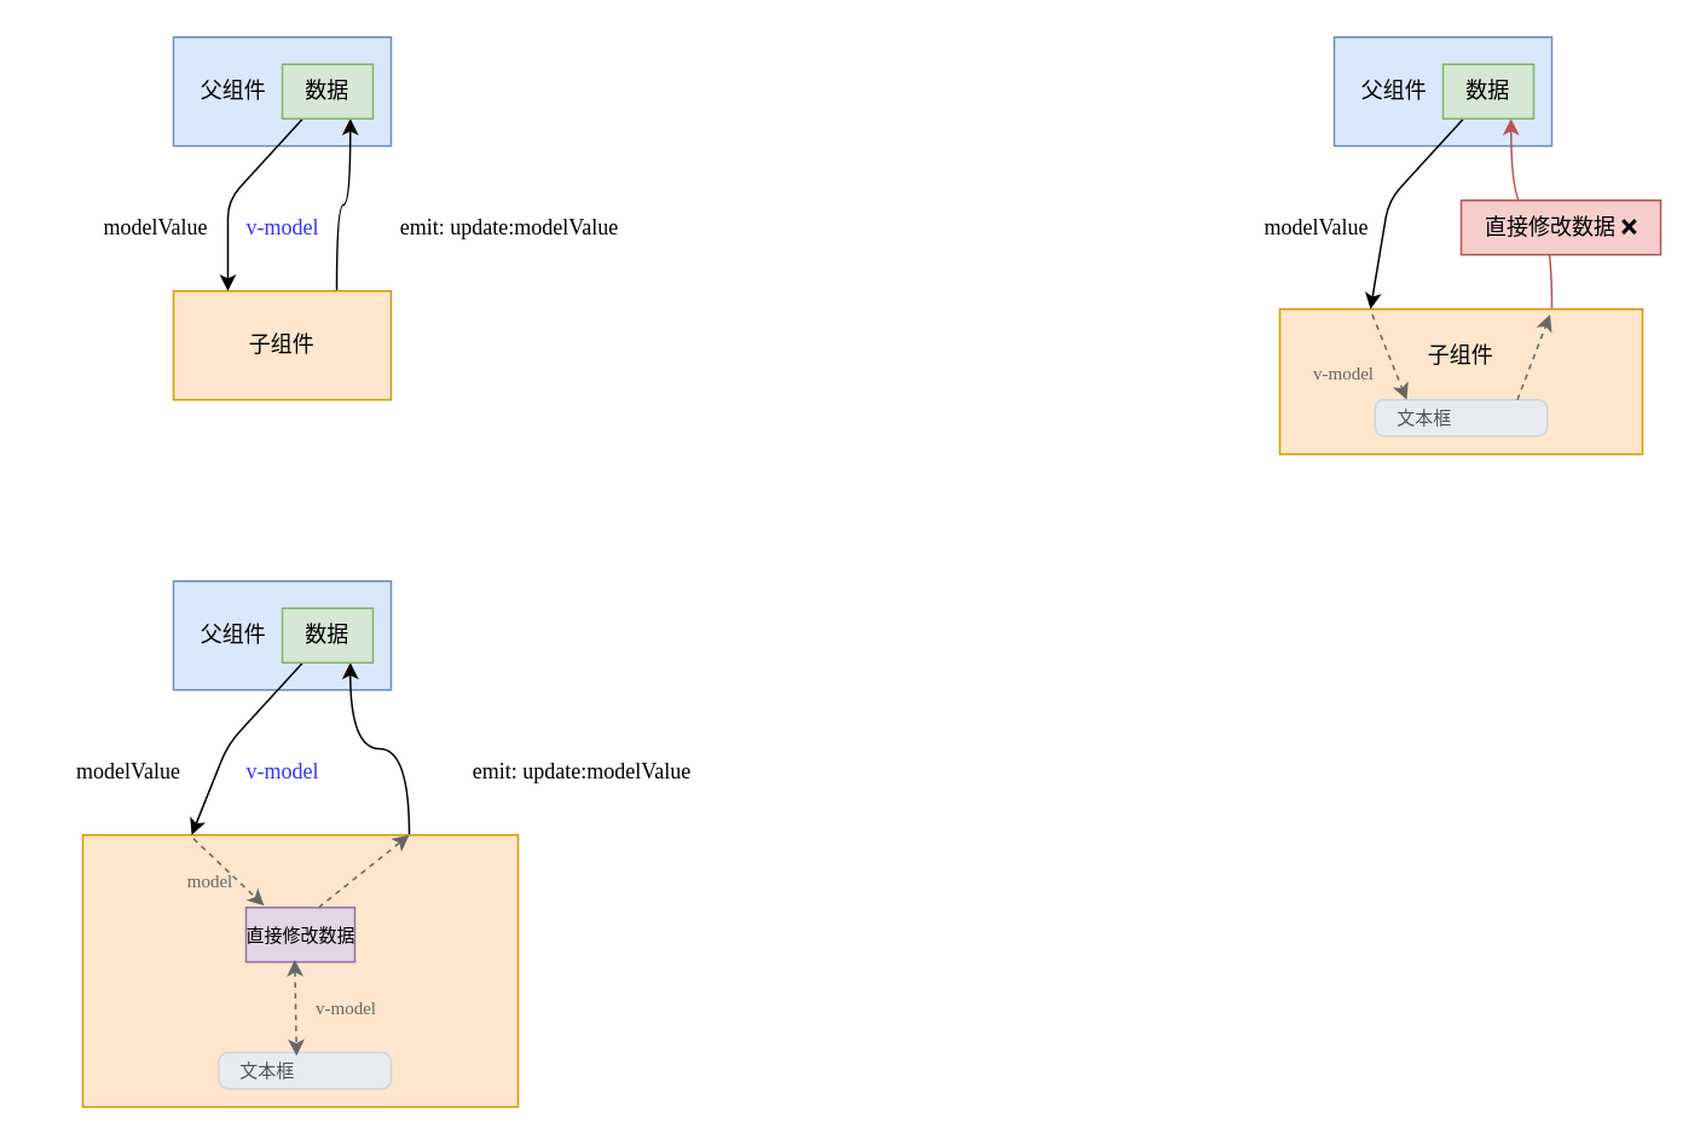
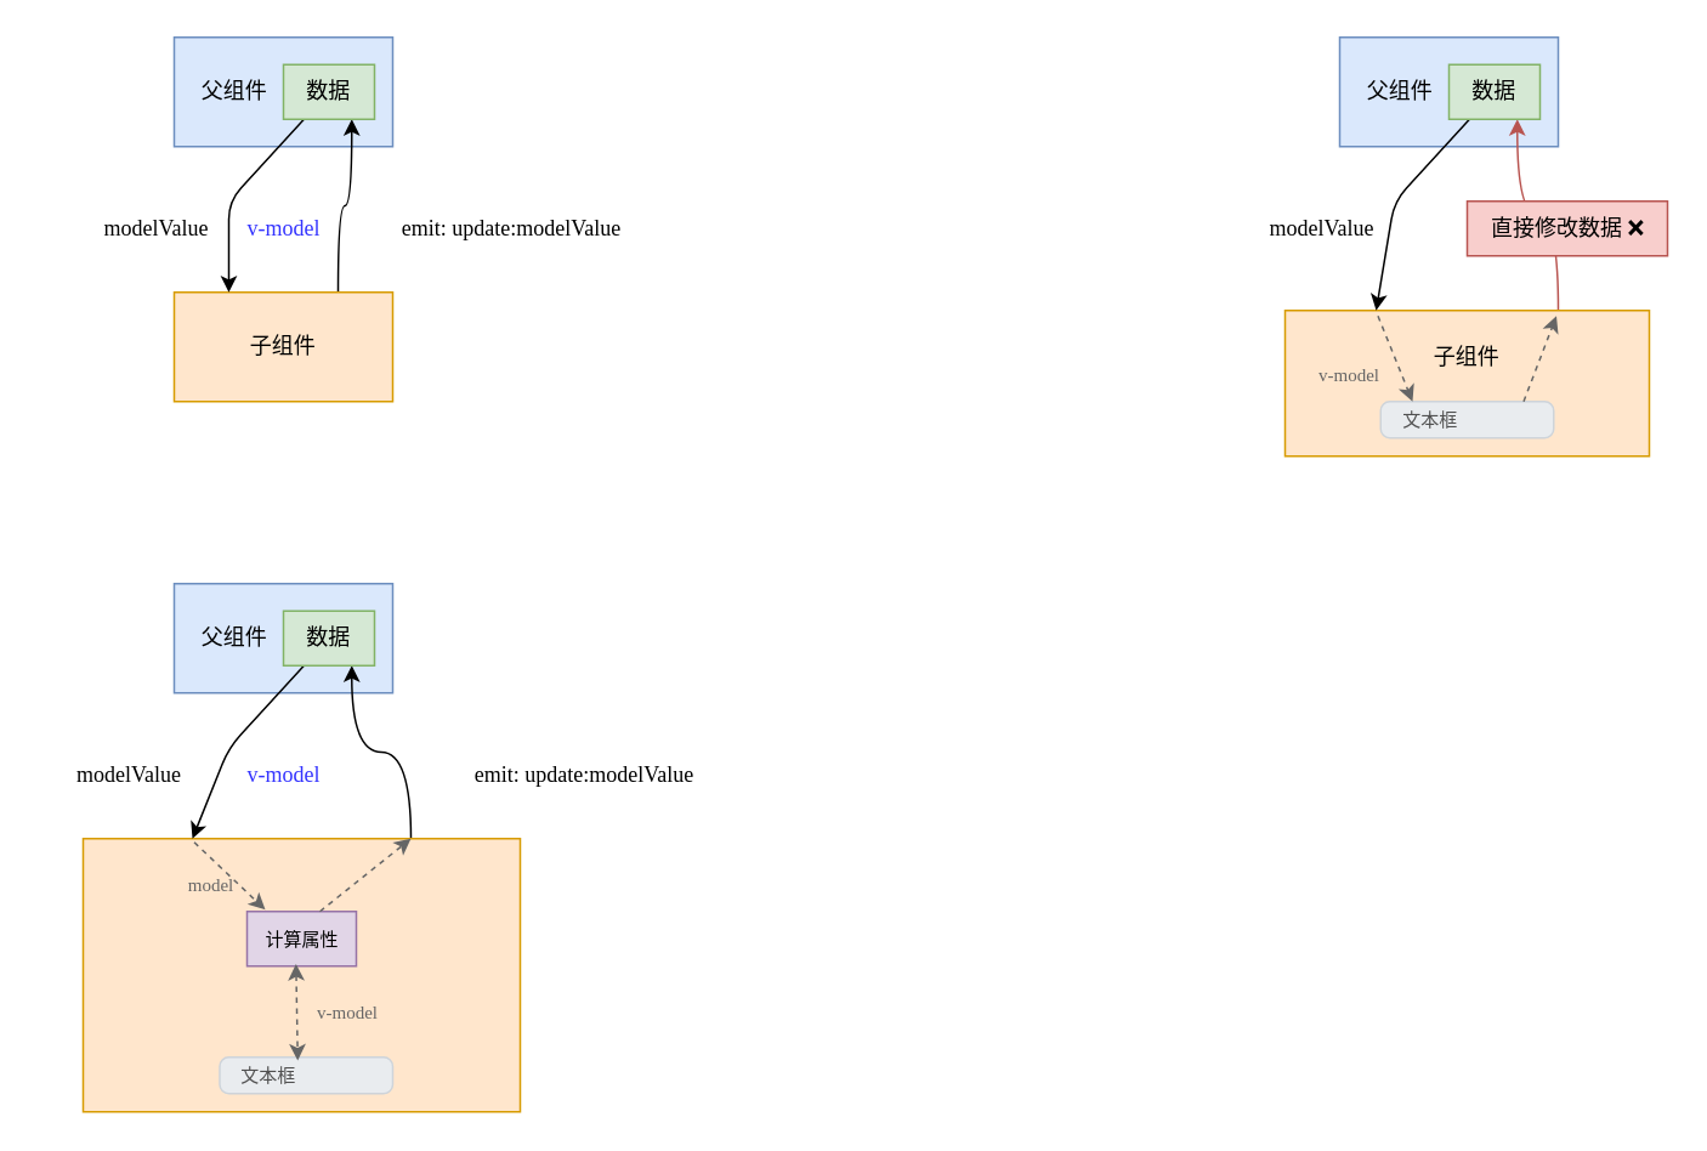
  <mxCell id="0" />
  <mxCell id="1" parent="0" />
  <mxCell id="2" value="父组件&amp;nbsp; &amp;nbsp; &amp;nbsp; &amp;nbsp; &amp;nbsp; &amp;nbsp; &amp;nbsp; &amp;nbsp;&amp;nbsp;" style="rounded=0;whiteSpace=wrap;html=1;fillColor=#dae8fc;strokeColor=#6c8ebf;" vertex="1" parent="1"><mxGeometry x="95" y="20" width="120" height="60" as="geometry" /></mxCell>
  <mxCell id="3" style="edgeStyle=orthogonalEdgeStyle;curved=1;html=1;exitX=0.75;exitY=0;exitDx=0;exitDy=0;entryX=0.75;entryY=1;entryDx=0;entryDy=0;" edge="1" parent="1" source="4" target="6"><mxGeometry relative="1" as="geometry" /></mxCell>
  <mxCell id="4" value="子组件" style="rounded=0;whiteSpace=wrap;html=1;fillColor=#ffe6cc;strokeColor=#d79b00;" vertex="1" parent="1"><mxGeometry x="95" y="160" width="120" height="60" as="geometry" /></mxCell>
  <mxCell id="5" style="edgeStyle=none;html=1;entryX=0.25;entryY=0;entryDx=0;entryDy=0;" edge="1" parent="1" source="6" target="4"><mxGeometry relative="1" as="geometry"><Array as="points"><mxPoint x="125" y="110" /></Array></mxGeometry></mxCell>
  <mxCell id="6" value="数据" style="rounded=0;whiteSpace=wrap;html=1;fillColor=#d5e8d4;strokeColor=#82b366;" vertex="1" parent="1"><mxGeometry x="155" y="35" width="50" height="30" as="geometry" /></mxCell>
  <mxCell id="7" value="modelValue" style="text;html=1;align=center;verticalAlign=middle;resizable=0;points=[];autosize=1;strokeColor=none;fillColor=none;fontFamily=Roboto Mono;" vertex="1" parent="1"><mxGeometry x="35" y="110" width="100" height="30" as="geometry" /></mxCell>
  <mxCell id="8" value="emit: update:modelValue" style="text;html=1;align=center;verticalAlign=middle;resizable=0;points=[];autosize=1;strokeColor=none;fillColor=none;fontFamily=Roboto Mono;" vertex="1" parent="1"><mxGeometry x="185" y="110" width="190" height="30" as="geometry" /></mxCell>
  <mxCell id="9" value="v-model" style="text;html=1;align=center;verticalAlign=middle;resizable=0;points=[];autosize=1;strokeColor=none;fillColor=none;fontSize=12;fontFamily=Roboto Mono;fontColor=#3333FF;" vertex="1" parent="1"><mxGeometry x="120" y="110" width="70" height="30" as="geometry" /></mxCell>
  <mxCell id="10" value="父组件&amp;nbsp; &amp;nbsp; &amp;nbsp; &amp;nbsp; &amp;nbsp; &amp;nbsp; &amp;nbsp; &amp;nbsp;&amp;nbsp;" style="rounded=0;whiteSpace=wrap;html=1;fillColor=#dae8fc;strokeColor=#6c8ebf;" vertex="1" parent="1"><mxGeometry x="735" y="20" width="120" height="60" as="geometry" /></mxCell>
  <mxCell id="11" style="edgeStyle=orthogonalEdgeStyle;curved=1;html=1;exitX=0.75;exitY=0;exitDx=0;exitDy=0;entryX=0.75;entryY=1;entryDx=0;entryDy=0;fontFamily=Roboto Mono;fontSize=12;fontColor=#3333FF;fillColor=#f8cecc;strokeColor=#b85450;" edge="1" parent="1" source="13" target="15"><mxGeometry relative="1" as="geometry" /></mxCell>
  <mxCell id="12" style="html=1;exitX=0.25;exitY=0;exitDx=0;exitDy=0;entryX=0.165;entryY=-0.237;entryDx=0;entryDy=0;entryPerimeter=0;fontFamily=Roboto Mono;fontSize=10;fontColor=#3333FF;" edge="1" parent="1" source="13" target="18"><mxGeometry relative="1" as="geometry" /></mxCell>
  <mxCell id="13" value="子组件&lt;br&gt;&lt;br&gt;&lt;br&gt;" style="rounded=0;whiteSpace=wrap;html=1;fillColor=#ffe6cc;strokeColor=#d79b00;" vertex="1" parent="1"><mxGeometry x="705" y="170" width="200" height="80" as="geometry" /></mxCell>
  <mxCell id="14" style="edgeStyle=none;html=1;entryX=0.25;entryY=0;entryDx=0;entryDy=0;" edge="1" source="15" target="13" parent="1"><mxGeometry relative="1" as="geometry"><Array as="points"><mxPoint x="765" y="110" /></Array></mxGeometry></mxCell>
  <mxCell id="15" value="数据" style="rounded=0;whiteSpace=wrap;html=1;fillColor=#d5e8d4;strokeColor=#82b366;" vertex="1" parent="1"><mxGeometry x="795" y="35" width="50" height="30" as="geometry" /></mxCell>
  <mxCell id="16" value="modelValue" style="text;html=1;align=center;verticalAlign=middle;resizable=0;points=[];autosize=1;strokeColor=none;fillColor=none;fontFamily=Roboto Mono;" vertex="1" parent="1"><mxGeometry x="675" y="110" width="100" height="30" as="geometry" /></mxCell>
  <mxCell id="17" value="直接修改数据 ❌" style="text;html=1;align=center;verticalAlign=middle;resizable=0;points=[];autosize=1;strokeColor=#b85450;fillColor=#f8cecc;fontSize=12;fontFamily=Roboto Mono;" vertex="1" parent="1"><mxGeometry x="805" y="110" width="110" height="30" as="geometry" /></mxCell>
  <mxCell id="18" value="文本框" style="html=1;shadow=0;dashed=0;shape=mxgraph.bootstrap.rrect;rSize=5;strokeColor=#CED4DA;strokeWidth=1;fillColor=#E9ECEF;fontColor=#505050;whiteSpace=wrap;align=left;verticalAlign=middle;spacingLeft=10;fontSize=10;fontFamily=Roboto Mono;" vertex="1" parent="1"><mxGeometry x="757.5" y="220" width="95" height="20" as="geometry" /></mxCell>
  <mxCell id="19" value="" style="endArrow=classic;html=1;fontFamily=Roboto Mono;fontSize=10;fontColor=#3333FF;dashed=1;strokeColor=#666666;" edge="1" parent="1"><mxGeometry width="50" height="50" relative="1" as="geometry"><mxPoint x="756" y="173" as="sourcePoint" /><mxPoint x="775" y="220" as="targetPoint" /></mxGeometry></mxCell>
  <mxCell id="20" value="v-model" style="text;html=1;align=center;verticalAlign=middle;resizable=0;points=[];autosize=1;strokeColor=none;fillColor=none;fontSize=10;fontFamily=Roboto Mono;fontColor=#666666;" vertex="1" parent="1"><mxGeometry x="705" y="190" width="70" height="30" as="geometry" /></mxCell>
  <mxCell id="21" value="" style="endArrow=classic;html=1;dashed=1;strokeColor=#666666;fontFamily=Roboto Mono;fontSize=10;fontColor=#666666;" edge="1" parent="1"><mxGeometry width="50" height="50" relative="1" as="geometry"><mxPoint x="836" y="220" as="sourcePoint" /><mxPoint x="854" y="173" as="targetPoint" /></mxGeometry></mxCell>
  <mxCell id="22" value="父组件&amp;nbsp; &amp;nbsp; &amp;nbsp; &amp;nbsp; &amp;nbsp; &amp;nbsp; &amp;nbsp; &amp;nbsp;&amp;nbsp;" style="rounded=0;whiteSpace=wrap;html=1;fillColor=#dae8fc;strokeColor=#6c8ebf;" vertex="1" parent="1"><mxGeometry x="95" y="320" width="120" height="60" as="geometry" /></mxCell>
  <mxCell id="23" style="edgeStyle=orthogonalEdgeStyle;curved=1;html=1;exitX=0.75;exitY=0;exitDx=0;exitDy=0;entryX=0.75;entryY=1;entryDx=0;entryDy=0;" edge="1" source="24" target="26" parent="1"><mxGeometry relative="1" as="geometry" /></mxCell>
  <mxCell id="24" value="" style="rounded=0;whiteSpace=wrap;html=1;fillColor=#ffe6cc;strokeColor=#d79b00;" vertex="1" parent="1"><mxGeometry x="45" y="460" width="240" height="150" as="geometry" /></mxCell>
  <mxCell id="25" style="edgeStyle=none;html=1;entryX=0.25;entryY=0;entryDx=0;entryDy=0;" edge="1" source="26" target="24" parent="1"><mxGeometry relative="1" as="geometry"><Array as="points"><mxPoint x="125" y="410" /></Array></mxGeometry></mxCell>
  <mxCell id="26" value="数据" style="rounded=0;whiteSpace=wrap;html=1;fillColor=#d5e8d4;strokeColor=#82b366;" vertex="1" parent="1"><mxGeometry x="155" y="335" width="50" height="30" as="geometry" /></mxCell>
  <mxCell id="27" value="modelValue" style="text;html=1;align=center;verticalAlign=middle;resizable=0;points=[];autosize=1;strokeColor=none;fillColor=none;fontFamily=Roboto Mono;" vertex="1" parent="1"><mxGeometry x="20" y="410" width="100" height="30" as="geometry" /></mxCell>
  <mxCell id="28" value="emit: update:modelValue" style="text;html=1;align=center;verticalAlign=middle;resizable=0;points=[];autosize=1;strokeColor=none;fillColor=none;fontFamily=Roboto Mono;" vertex="1" parent="1"><mxGeometry x="225" y="410" width="190" height="30" as="geometry" /></mxCell>
  <mxCell id="29" value="v-model" style="text;html=1;align=center;verticalAlign=middle;resizable=0;points=[];autosize=1;strokeColor=none;fillColor=none;fontSize=12;fontFamily=Roboto Mono;fontColor=#3333FF;" vertex="1" parent="1"><mxGeometry x="120" y="410" width="70" height="30" as="geometry" /></mxCell>
  <mxCell id="30" value="文本框" style="html=1;shadow=0;dashed=0;shape=mxgraph.bootstrap.rrect;rSize=5;strokeColor=#CED4DA;strokeWidth=1;fillColor=#E9ECEF;fontColor=#505050;whiteSpace=wrap;align=left;verticalAlign=middle;spacingLeft=10;fontSize=10;fontFamily=Roboto Mono;" vertex="1" parent="1"><mxGeometry x="120" y="580" width="95" height="20" as="geometry" /></mxCell>
- <mxCell id="31" value="直接修改数据" style="text;html=1;align=center;verticalAlign=middle;resizable=0;points=[];autosize=1;strokeColor=#9673a6;fillColor=#e1d5e7;fontSize=10;fontFamily=Roboto Mono;" vertex="1" parent="1"><mxGeometry x="135" y="500" width="60" height="30" as="geometry" /></mxCell>
+ <mxCell id="31" value="计算属性" style="text;html=1;align=center;verticalAlign=middle;resizable=0;points=[];autosize=1;strokeColor=#9673a6;fillColor=#e1d5e7;fontSize=10;fontFamily=Roboto Mono;" vertex="1" parent="1"><mxGeometry x="135" y="500" width="60" height="30" as="geometry" /></mxCell>
  <mxCell id="32" value="" style="endArrow=classic;html=1;dashed=1;strokeColor=#666666;fontFamily=Roboto Mono;fontSize=10;fontColor=#666666;" edge="1" parent="1"><mxGeometry width="50" height="50" relative="1" as="geometry"><mxPoint x="106" y="462" as="sourcePoint" /><mxPoint x="145" y="499" as="targetPoint" /></mxGeometry></mxCell>
  <mxCell id="33" value="model" style="text;html=1;align=center;verticalAlign=middle;resizable=0;points=[];autosize=1;strokeColor=none;fillColor=none;fontSize=10;fontFamily=Roboto Mono;fontColor=#666666;" vertex="1" parent="1"><mxGeometry x="95" y="470" width="40" height="30" as="geometry" /></mxCell>
  <mxCell id="34" value="" style="endArrow=classic;html=1;dashed=1;strokeColor=#666666;fontFamily=Roboto Mono;fontSize=10;fontColor=#666666;entryX=0.75;entryY=0;entryDx=0;entryDy=0;" edge="1" parent="1" target="24"><mxGeometry width="50" height="50" relative="1" as="geometry"><mxPoint x="175" y="500" as="sourcePoint" /><mxPoint x="225" y="450" as="targetPoint" /></mxGeometry></mxCell>
  <mxCell id="35" value="" style="endArrow=classic;html=1;dashed=1;strokeColor=#666666;fontFamily=Roboto Mono;fontSize=10;fontColor=#666666;startArrow=classic;startFill=1;entryX=0.451;entryY=0.093;entryDx=0;entryDy=0;entryPerimeter=0;exitX=0.448;exitY=0.962;exitDx=0;exitDy=0;exitPerimeter=0;" edge="1" parent="1" source="31" target="30"><mxGeometry width="50" height="50" relative="1" as="geometry"><mxPoint x="154" y="531" as="sourcePoint" /><mxPoint x="146" y="580" as="targetPoint" /></mxGeometry></mxCell>
  <mxCell id="36" value="v-model" style="text;html=1;align=center;verticalAlign=middle;resizable=0;points=[];autosize=1;strokeColor=none;fillColor=none;fontSize=10;fontFamily=Roboto Mono;fontColor=#666666;" vertex="1" parent="1"><mxGeometry x="155" y="540" width="70" height="30" as="geometry" /></mxCell>
